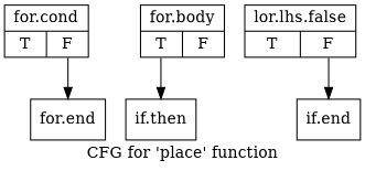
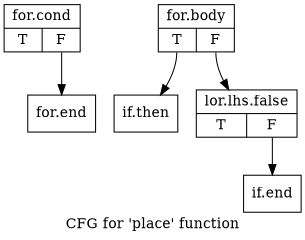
  digraph {
    label="CFG for 'place' function"
    node [shape=record]
    edge [tailport=s1]
    n1 [label="{for.cond|{<s0>T|<s1>F}}"]
    n2 [label="{for.end}"]
    n3 [label="{for.body|{<s0>T|<s1>F}}"]
    n4 [label="{if.then}"]
    n5 [label="{lor.lhs.false|{<s0>T|<s1>F}}"]
    n6 [label="{if.end}"]
    n1 -> n2
    n3 -> n4 [tailport=s0]
+   n3 -> n5
    n5 -> n6
  }
